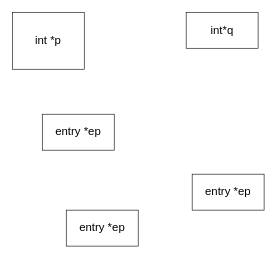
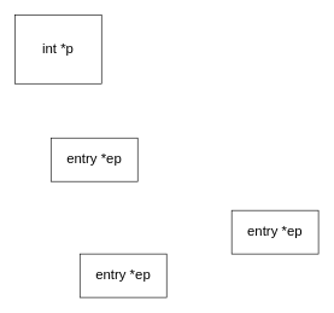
  <mxCell id="0" />
  <mxCell id="1" parent="0" />
  <mxCell id="2" value="entry *ep" style="rounded=0;whiteSpace=wrap;html=1;fontSize=19;" vertex="1" parent="1"><mxGeometry x="110" y="350" width="120" height="60" as="geometry" /></mxCell>
  <mxCell id="3" value="entry *ep" style="rounded=0;whiteSpace=wrap;html=1;fontSize=19;" vertex="1" parent="1"><mxGeometry x="320" y="290" width="120" height="60" as="geometry" /></mxCell>
  <mxCell id="4" value="entry *ep" style="rounded=0;whiteSpace=wrap;html=1;fontSize=19;" vertex="1" parent="1"><mxGeometry x="70" y="190" width="120" height="60" as="geometry" /></mxCell>
  <mxCell id="5" value="int *p" style="rounded=0;whiteSpace=wrap;html=1;fontSize=19;" vertex="1" parent="1"><mxGeometry x="20" y="20" width="120" height="95" as="geometry" /></mxCell>
- <mxCell id="6" value="int*q" style="rounded=0;whiteSpace=wrap;html=1;fontSize=19;" vertex="1" parent="1"><mxGeometry x="310" y="20" width="120" height="60" as="geometry" /></mxCell>
